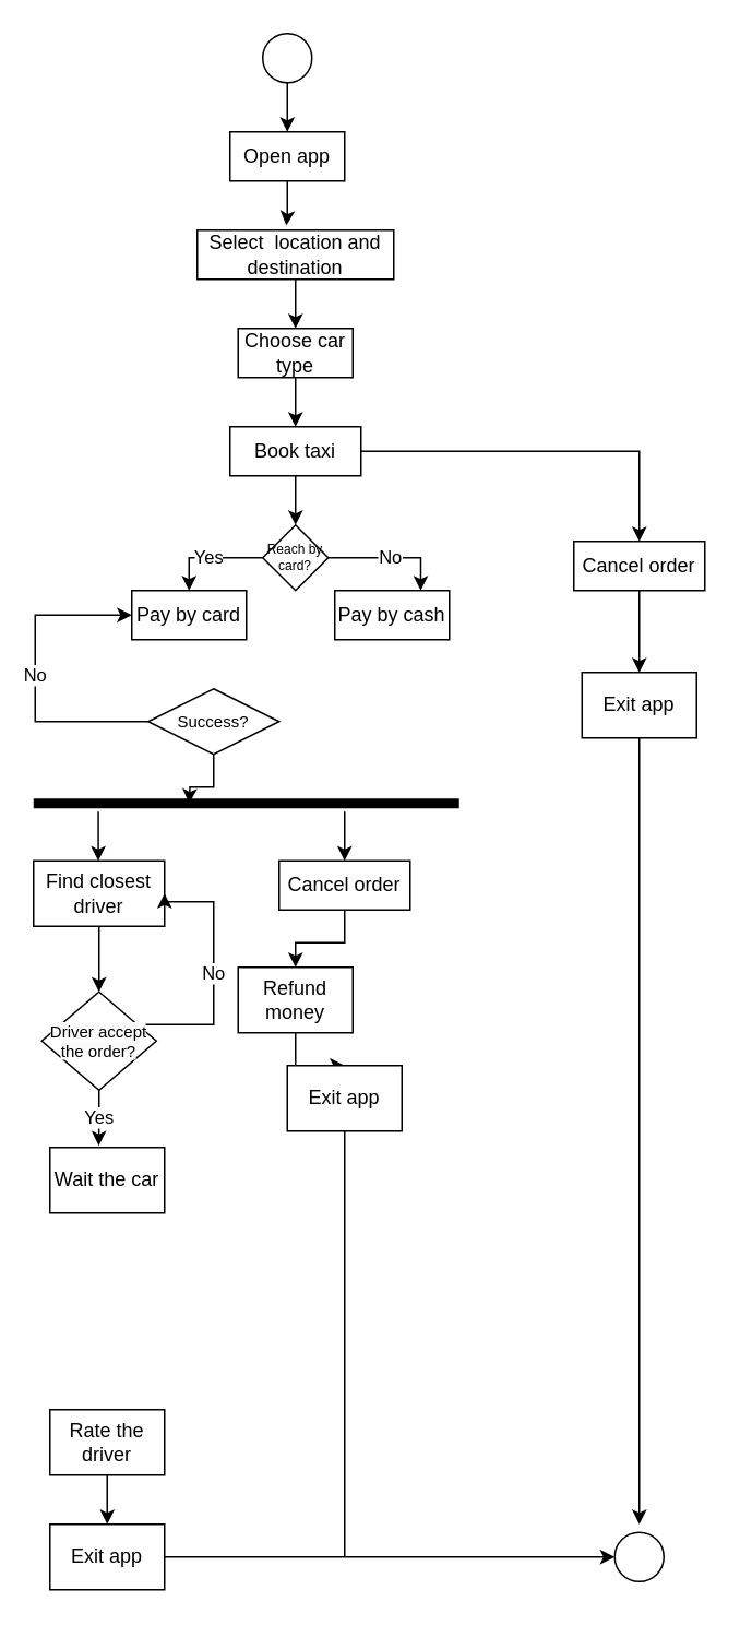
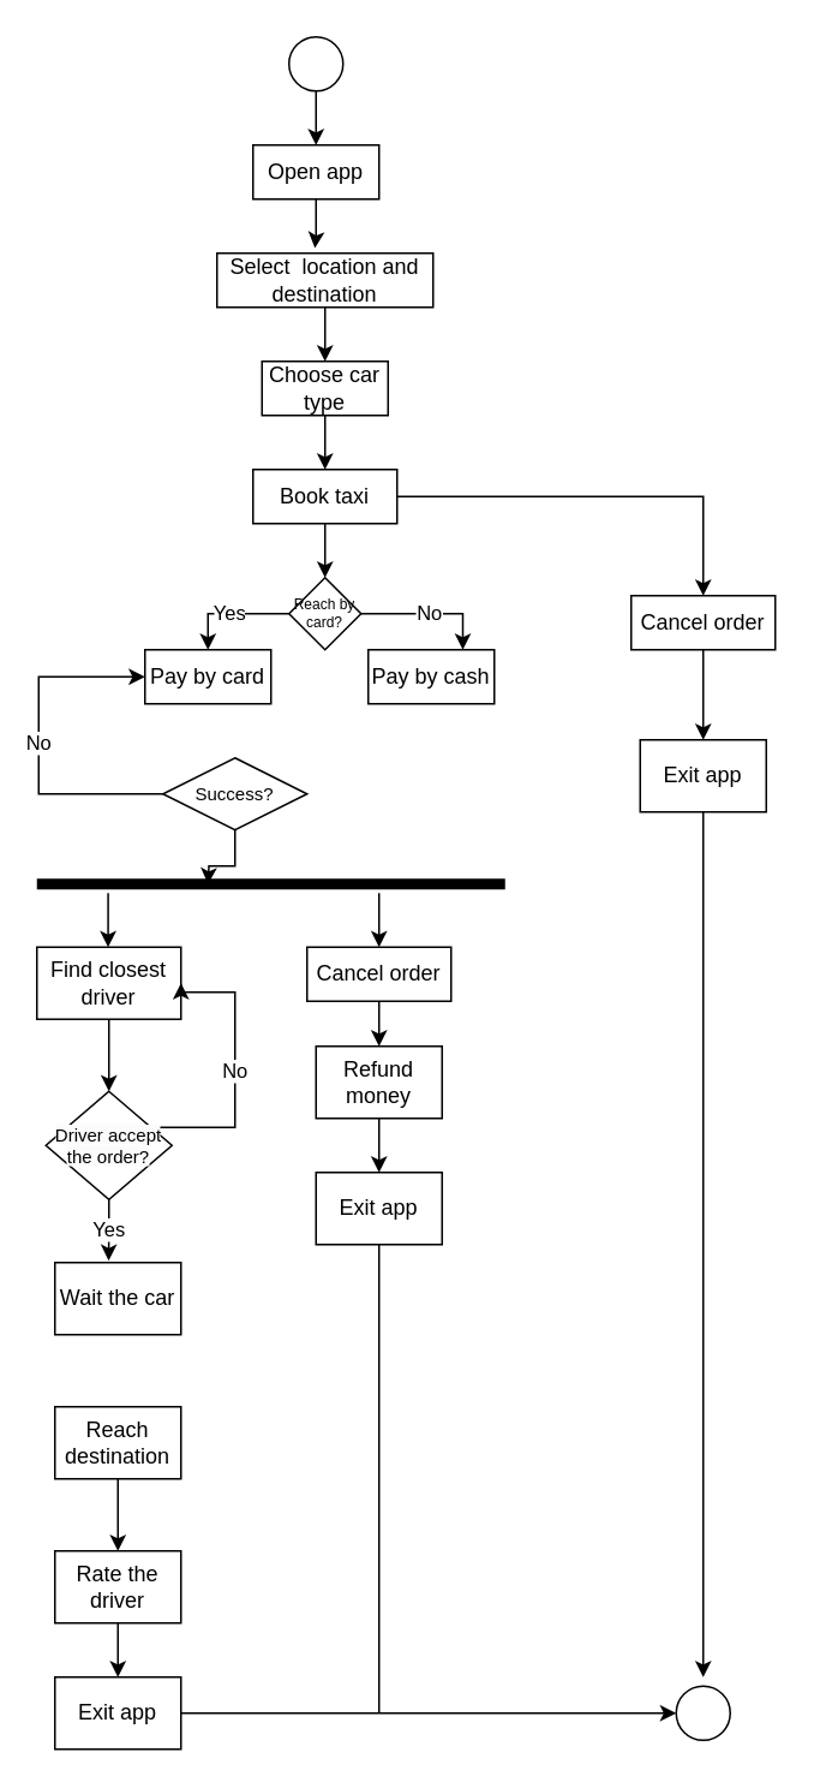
  <mxCell id="0" />
  <mxCell id="1" parent="0" />
  <mxCell id="2" style="edgeStyle=orthogonalEdgeStyle;rounded=0;orthogonalLoop=1;jettySize=auto;html=1;entryX=0.5;entryY=0;entryDx=0;entryDy=0;" edge="1" parent="1" source="3" target="4"><mxGeometry relative="1" as="geometry" /></mxCell>
  <mxCell id="3" value="" style="ellipse;whiteSpace=wrap;html=1;aspect=fixed;" vertex="1" parent="1"><mxGeometry x="160" y="20" width="30" height="30" as="geometry" /></mxCell>
  <mxCell id="4" value="Open app" style="rounded=0;whiteSpace=wrap;html=1;" vertex="1" parent="1"><mxGeometry x="140" y="80" width="70" height="30" as="geometry" /></mxCell>
  <mxCell id="5" style="edgeStyle=orthogonalEdgeStyle;rounded=0;orthogonalLoop=1;jettySize=auto;html=1;entryX=0.5;entryY=0;entryDx=0;entryDy=0;" edge="1" parent="1" source="6" target="8"><mxGeometry relative="1" as="geometry" /></mxCell>
  <mxCell id="6" value="Select&amp;nbsp; location and destination" style="rounded=0;whiteSpace=wrap;html=1;" vertex="1" parent="1"><mxGeometry x="120" y="140" width="120" height="30" as="geometry" /></mxCell>
  <mxCell id="7" style="edgeStyle=orthogonalEdgeStyle;rounded=0;orthogonalLoop=1;jettySize=auto;html=1;entryX=0.5;entryY=0;entryDx=0;entryDy=0;" edge="1" parent="1" source="8" target="19"><mxGeometry relative="1" as="geometry" /></mxCell>
  <mxCell id="8" value="Choose car type" style="rounded=0;whiteSpace=wrap;html=1;" vertex="1" parent="1"><mxGeometry x="145" y="200" width="70" height="30" as="geometry" /></mxCell>
  <mxCell id="9" value="Yes" style="edgeStyle=orthogonalEdgeStyle;rounded=0;orthogonalLoop=1;jettySize=auto;html=1;entryX=0.5;entryY=0;entryDx=0;entryDy=0;" edge="1" parent="1" source="11" target="12"><mxGeometry relative="1" as="geometry" /></mxCell>
  <mxCell id="10" value="No" style="edgeStyle=orthogonalEdgeStyle;rounded=0;orthogonalLoop=1;jettySize=auto;html=1;entryX=0.75;entryY=0;entryDx=0;entryDy=0;" edge="1" parent="1" source="11" target="13"><mxGeometry relative="1" as="geometry" /></mxCell>
  <mxCell id="11" value="Reach by card?" style="rhombus;whiteSpace=wrap;html=1;fontSize=8;" vertex="1" parent="1"><mxGeometry x="160" y="320" width="40" height="40" as="geometry" /></mxCell>
  <mxCell id="12" value="Pay by card" style="rounded=0;whiteSpace=wrap;html=1;" vertex="1" parent="1"><mxGeometry x="80" y="360" width="70" height="30" as="geometry" /></mxCell>
  <mxCell id="13" value="Pay by cash" style="rounded=0;whiteSpace=wrap;html=1;" vertex="1" parent="1"><mxGeometry x="204" y="360" width="70" height="30" as="geometry" /></mxCell>
  <mxCell id="14" value="No" style="edgeStyle=orthogonalEdgeStyle;rounded=0;orthogonalLoop=1;jettySize=auto;html=1;entryX=0;entryY=0.5;entryDx=0;entryDy=0;" edge="1" parent="1" source="16" target="12"><mxGeometry relative="1" as="geometry"><mxPoint x="20" y="350" as="targetPoint" /><Array as="points"><mxPoint x="21" y="440" /><mxPoint x="21" y="375" /></Array></mxGeometry></mxCell>
  <mxCell id="15" style="edgeStyle=orthogonalEdgeStyle;rounded=0;orthogonalLoop=1;jettySize=auto;html=1;" edge="1" parent="1" source="16"><mxGeometry relative="1" as="geometry"><mxPoint x="115" y="490" as="targetPoint" /></mxGeometry></mxCell>
  <mxCell id="16" value="Success?" style="rhombus;whiteSpace=wrap;html=1;fontSize=10;" vertex="1" parent="1"><mxGeometry x="90" y="420" width="80" height="40" as="geometry" /></mxCell>
  <mxCell id="17" style="edgeStyle=orthogonalEdgeStyle;rounded=0;orthogonalLoop=1;jettySize=auto;html=1;entryX=0.5;entryY=0;entryDx=0;entryDy=0;" edge="1" parent="1" source="19" target="11"><mxGeometry relative="1" as="geometry" /></mxCell>
  <mxCell id="18" style="edgeStyle=orthogonalEdgeStyle;rounded=0;orthogonalLoop=1;jettySize=auto;html=1;entryX=0.5;entryY=0;entryDx=0;entryDy=0;" edge="1" parent="1" source="19" target="34"><mxGeometry relative="1" as="geometry" /></mxCell>
  <mxCell id="19" value="Book taxi" style="rounded=0;whiteSpace=wrap;html=1;" vertex="1" parent="1"><mxGeometry x="140" y="260" width="80" height="30" as="geometry" /></mxCell>
  <mxCell id="20" style="edgeStyle=orthogonalEdgeStyle;rounded=0;orthogonalLoop=1;jettySize=auto;html=1;entryX=0.5;entryY=0;entryDx=0;entryDy=0;" edge="1" parent="1" source="21" target="23"><mxGeometry relative="1" as="geometry" /></mxCell>
  <mxCell id="21" value="Find closest driver" style="rounded=0;whiteSpace=wrap;html=1;" vertex="1" parent="1"><mxGeometry x="20" y="525" width="80" height="40" as="geometry" /></mxCell>
  <mxCell id="22" value="No" style="edgeStyle=orthogonalEdgeStyle;rounded=0;orthogonalLoop=1;jettySize=auto;html=1;entryX=1;entryY=0.5;entryDx=0;entryDy=0;" edge="1" parent="1" source="23" target="21"><mxGeometry relative="1" as="geometry"><mxPoint x="150" y="545" as="targetPoint" /><Array as="points"><mxPoint x="130" y="625" /><mxPoint x="130" y="550" /></Array></mxGeometry></mxCell>
  <mxCell id="23" value="&lt;span style=&quot;color: rgb(0, 0, 0); font-family: Helvetica; font-size: 10px; font-style: normal; font-variant-ligatures: normal; font-variant-caps: normal; font-weight: 400; letter-spacing: normal; orphans: 2; text-align: center; text-indent: 0px; text-transform: none; widows: 2; word-spacing: 0px; -webkit-text-stroke-width: 0px; white-space: normal; background-color: rgb(251, 251, 251); text-decoration-thickness: initial; text-decoration-style: initial; text-decoration-color: initial; float: none; display: inline !important;&quot;&gt;Driver accept the order?&lt;/span&gt;" style="rhombus;whiteSpace=wrap;html=1;fontSize=10;" vertex="1" parent="1"><mxGeometry x="25" y="605" width="70" height="60" as="geometry" /></mxCell>
  <mxCell id="24" value="Wait the car" style="rounded=0;whiteSpace=wrap;html=1;" vertex="1" parent="1"><mxGeometry x="30" y="700" width="70" height="40" as="geometry" /></mxCell>
+ <mxCell id="25" style="edgeStyle=orthogonalEdgeStyle;rounded=0;orthogonalLoop=1;jettySize=auto;html=1;entryX=0.5;entryY=0;entryDx=0;entryDy=0;" edge="1" parent="1" source="26" target="28"><mxGeometry relative="1" as="geometry" /></mxCell>
+ <mxCell id="26" value="Reach destination" style="rounded=0;whiteSpace=wrap;html=1;" vertex="1" parent="1"><mxGeometry x="30" y="780" width="70" height="40" as="geometry" /></mxCell>
  <mxCell id="27" style="edgeStyle=orthogonalEdgeStyle;rounded=0;orthogonalLoop=1;jettySize=auto;html=1;entryX=0.5;entryY=0;entryDx=0;entryDy=0;" edge="1" parent="1" source="28" target="30"><mxGeometry relative="1" as="geometry" /></mxCell>
  <mxCell id="28" value="Rate the driver" style="rounded=0;whiteSpace=wrap;html=1;" vertex="1" parent="1"><mxGeometry x="30" y="860" width="70" height="40" as="geometry" /></mxCell>
  <mxCell id="29" style="edgeStyle=orthogonalEdgeStyle;rounded=0;orthogonalLoop=1;jettySize=auto;html=1;entryX=0;entryY=0.5;entryDx=0;entryDy=0;" edge="1" parent="1" source="30" target="40"><mxGeometry relative="1" as="geometry" /></mxCell>
  <mxCell id="30" value="Exit app" style="rounded=0;whiteSpace=wrap;html=1;" vertex="1" parent="1"><mxGeometry x="30" y="930" width="70" height="40" as="geometry" /></mxCell>
  <mxCell id="31" style="edgeStyle=orthogonalEdgeStyle;rounded=0;orthogonalLoop=1;jettySize=auto;html=1;entryX=0.5;entryY=0;entryDx=0;entryDy=0;" edge="1" parent="1" source="32" target="36"><mxGeometry relative="1" as="geometry" /></mxCell>
  <mxCell id="32" value="Cancel order" style="rounded=0;whiteSpace=wrap;html=1;" vertex="1" parent="1"><mxGeometry x="170" y="525" width="80" height="30" as="geometry" /></mxCell>
  <mxCell id="33" style="edgeStyle=orthogonalEdgeStyle;rounded=0;orthogonalLoop=1;jettySize=auto;html=1;entryX=0.5;entryY=0;entryDx=0;entryDy=0;" edge="1" parent="1" source="34" target="39"><mxGeometry relative="1" as="geometry" /></mxCell>
  <mxCell id="34" value="Cancel order" style="rounded=0;whiteSpace=wrap;html=1;" vertex="1" parent="1"><mxGeometry x="350" y="330" width="80" height="30" as="geometry" /></mxCell>
  <mxCell id="35" style="edgeStyle=orthogonalEdgeStyle;rounded=0;orthogonalLoop=1;jettySize=auto;html=1;entryX=0.5;entryY=0;entryDx=0;entryDy=0;" edge="1" parent="1" source="36" target="37"><mxGeometry relative="1" as="geometry" /></mxCell>
- <mxCell id="36" value="Refund money" style="rounded=0;whiteSpace=wrap;html=1;" vertex="1" parent="1"><mxGeometry x="145" y="590" width="70" height="40" as="geometry" /></mxCell>
+ <mxCell id="36" value="Refund money" style="rounded=0;whiteSpace=wrap;html=1;" vertex="1" parent="1"><mxGeometry x="175" y="580" width="70" height="40" as="geometry" /></mxCell>
  <mxCell id="37" value="Exit app" style="rounded=0;whiteSpace=wrap;html=1;" vertex="1" parent="1"><mxGeometry x="175" y="650" width="70" height="40" as="geometry" /></mxCell>
  <mxCell id="38" style="edgeStyle=orthogonalEdgeStyle;rounded=0;orthogonalLoop=1;jettySize=auto;html=1;" edge="1" parent="1" source="39"><mxGeometry relative="1" as="geometry"><mxPoint x="390" y="930" as="targetPoint" /></mxGeometry></mxCell>
  <mxCell id="39" value="Exit app" style="rounded=0;whiteSpace=wrap;html=1;" vertex="1" parent="1"><mxGeometry x="355" y="410" width="70" height="40" as="geometry" /></mxCell>
  <mxCell id="40" value="" style="ellipse;whiteSpace=wrap;html=1;aspect=fixed;" vertex="1" parent="1"><mxGeometry x="375" y="935" width="30" height="30" as="geometry" /></mxCell>
  <mxCell id="41" style="edgeStyle=orthogonalEdgeStyle;rounded=0;orthogonalLoop=1;jettySize=auto;html=1;entryX=0.453;entryY=-0.097;entryDx=0;entryDy=0;entryPerimeter=0;" edge="1" parent="1" source="4" target="6"><mxGeometry relative="1" as="geometry" /></mxCell>
  <mxCell id="42" value="" style="endArrow=none;html=1;rounded=0;fontSize=30;strokeWidth=6;" edge="1" parent="1"><mxGeometry width="50" height="50" relative="1" as="geometry"><mxPoint x="20" y="490" as="sourcePoint" /><mxPoint x="280" y="490" as="targetPoint" /></mxGeometry></mxCell>
  <mxCell id="43" style="edgeStyle=orthogonalEdgeStyle;rounded=0;orthogonalLoop=1;jettySize=auto;html=1;" edge="1" parent="1"><mxGeometry relative="1" as="geometry"><mxPoint x="59.55" y="525" as="targetPoint" /><mxPoint x="59.55" y="495" as="sourcePoint" /></mxGeometry></mxCell>
  <mxCell id="44" value="Yes" style="edgeStyle=orthogonalEdgeStyle;rounded=0;orthogonalLoop=1;jettySize=auto;html=1;entryX=0.426;entryY=-0.027;entryDx=0;entryDy=0;entryPerimeter=0;" edge="1" parent="1" source="23" target="24"><mxGeometry relative="1" as="geometry" /></mxCell>
  <mxCell id="45" style="edgeStyle=orthogonalEdgeStyle;rounded=0;orthogonalLoop=1;jettySize=auto;html=1;" edge="1" parent="1"><mxGeometry relative="1" as="geometry"><mxPoint x="210" y="525" as="targetPoint" /><mxPoint x="210" y="495" as="sourcePoint" /><Array as="points"><mxPoint x="210.45" y="500" /><mxPoint x="210.45" y="500" /></Array></mxGeometry></mxCell>
  <mxCell id="46" value="" style="endArrow=none;html=1;rounded=0;entryX=0.5;entryY=1;entryDx=0;entryDy=0;" edge="1" parent="1" target="37"><mxGeometry width="50" height="50" relative="1" as="geometry"><mxPoint x="210" y="950" as="sourcePoint" /><mxPoint x="290" y="780" as="targetPoint" /></mxGeometry></mxCell>
